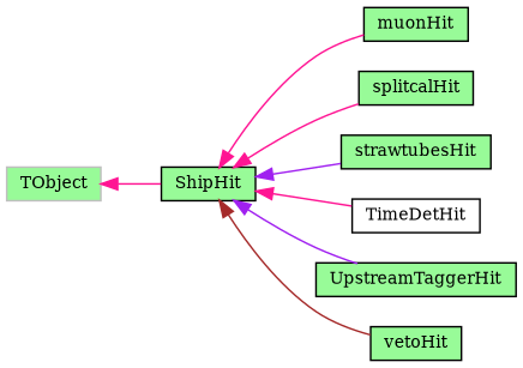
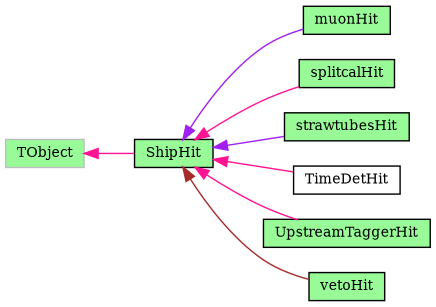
  digraph {
    fontname="DejaVu Serif"
    rankdir=LR
    node [color=black fillcolor=palegreen fontname="DejaVu Serif" fontsize=10 shape=record style=filled]
    edge [color=purple dir=back fontname="DejaVu Serif" fontsize=10 labelfontname=Helvetica labelfontsize=10 style=solid]
    n1 [fontcolor=black height=0.2 label=ShipHit width=0.4]
    n2 [height=0.2 label=muonHit width=0.4]
    n3 [height=0.2 label=splitcalHit width=0.4]
    n4 [height=0.2 label=strawtubesHit width=0.4]
    n5 [fillcolor=white height=0.2 label=TimeDetHit width=0.4]
    n6 [height=0.2 label=UpstreamTaggerHit width=0.4]
    n7 [height=0.2 label=vetoHit width=0.4]
    n8 [color=grey75 height=0.2 label=TObject width=0.4]
-   n1 -> n2 [color=deeppink]
+   n1 -> n2
    n1 -> n3 [color=deeppink]
    n1 -> n4
    n1 -> n5 [color=deeppink]
-   n1 -> n6
+   n1 -> n6 [color=deeppink]
    n1 -> n7 [color=brown]
    n8 -> n1 [color=deeppink]
  }
